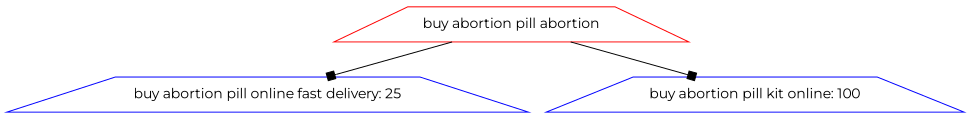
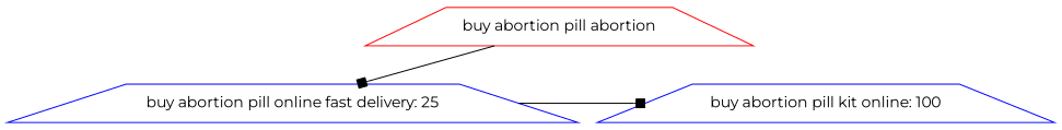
  digraph {
    fontname=Montserrat
    node [color=blue fontname=Montserrat shape=trapezium]
    edge [arrowhead=box fontname=Montserrat]
    n1 [color=red label="buy abortion pill abortion"]
    n2 [label="buy abortion pill kit online: 100"]
    n3 [label="buy abortion pill online fast delivery: 25"]
    subgraph sub_1 {
      rank=same
      n1
    }
    subgraph sub_2 {
      rank=same
      n2
      n3
    }
-   n1 -> n2
+   n3 -> n2
    n1 -> n3
  }
